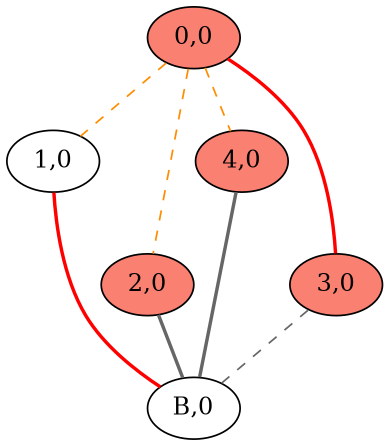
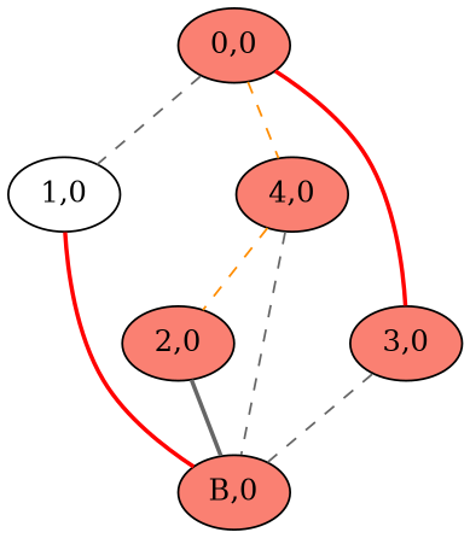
  strict graph {
    node [fillcolor=salmon style=filled]
    edge [color=gray40 style=bold weight=2.782982214443531]
    "1,0" [fillcolor=white]
    "0,0"
    "2,0"
    "3,0"
    "4,0"
-   "B,0" [fillcolor=white]
+   "B,0"
    "1,0" -- "B,0" [color=red]
-   "0,0" -- "1,0" [color=darkorange style=dashed weight=-0.13925899108994855]
-   "0,0" -- "2,0" [color=darkorange style=dashed weight=2.64368792008623]
+   "0,0" -- "1,0" [style=dashed weight=-0.13925899108994855]
+   "4,0" -- "2,0" [color=darkorange style=dashed weight=2.64368792008623]
    "0,0" -- "3,0" [color=red weight=-0.13925899108994855]
    "0,0" -- "4,0" [color=darkorange style=dashed weight=2.64368792008623]
    "2,0" -- "B,0" [weight=1.8442876439177303]
    "3,0" -- "B,0" [style=dashed]
-   "4,0" -- "B,0" [weight=1.8442876439177303]
+   "4,0" -- "B,0" [style=dashed weight=1.8442876439177303]
  }
